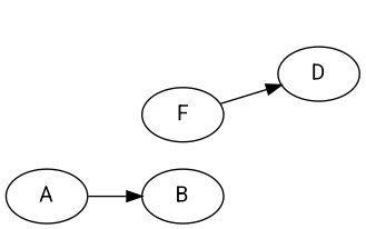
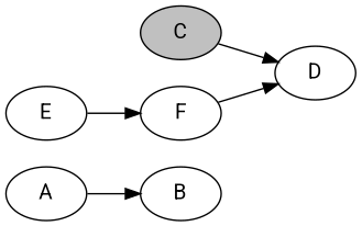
  digraph {
    fontname=Roboto
    rankdir=LR
    node [fontname=Roboto]
    edge [fontname=Roboto]
    A
    B
+   C [fillcolor=gray style=filled]
    D
+   E
    F
    A -> B
+   C -> D
+   E -> F
    F -> D
  }
